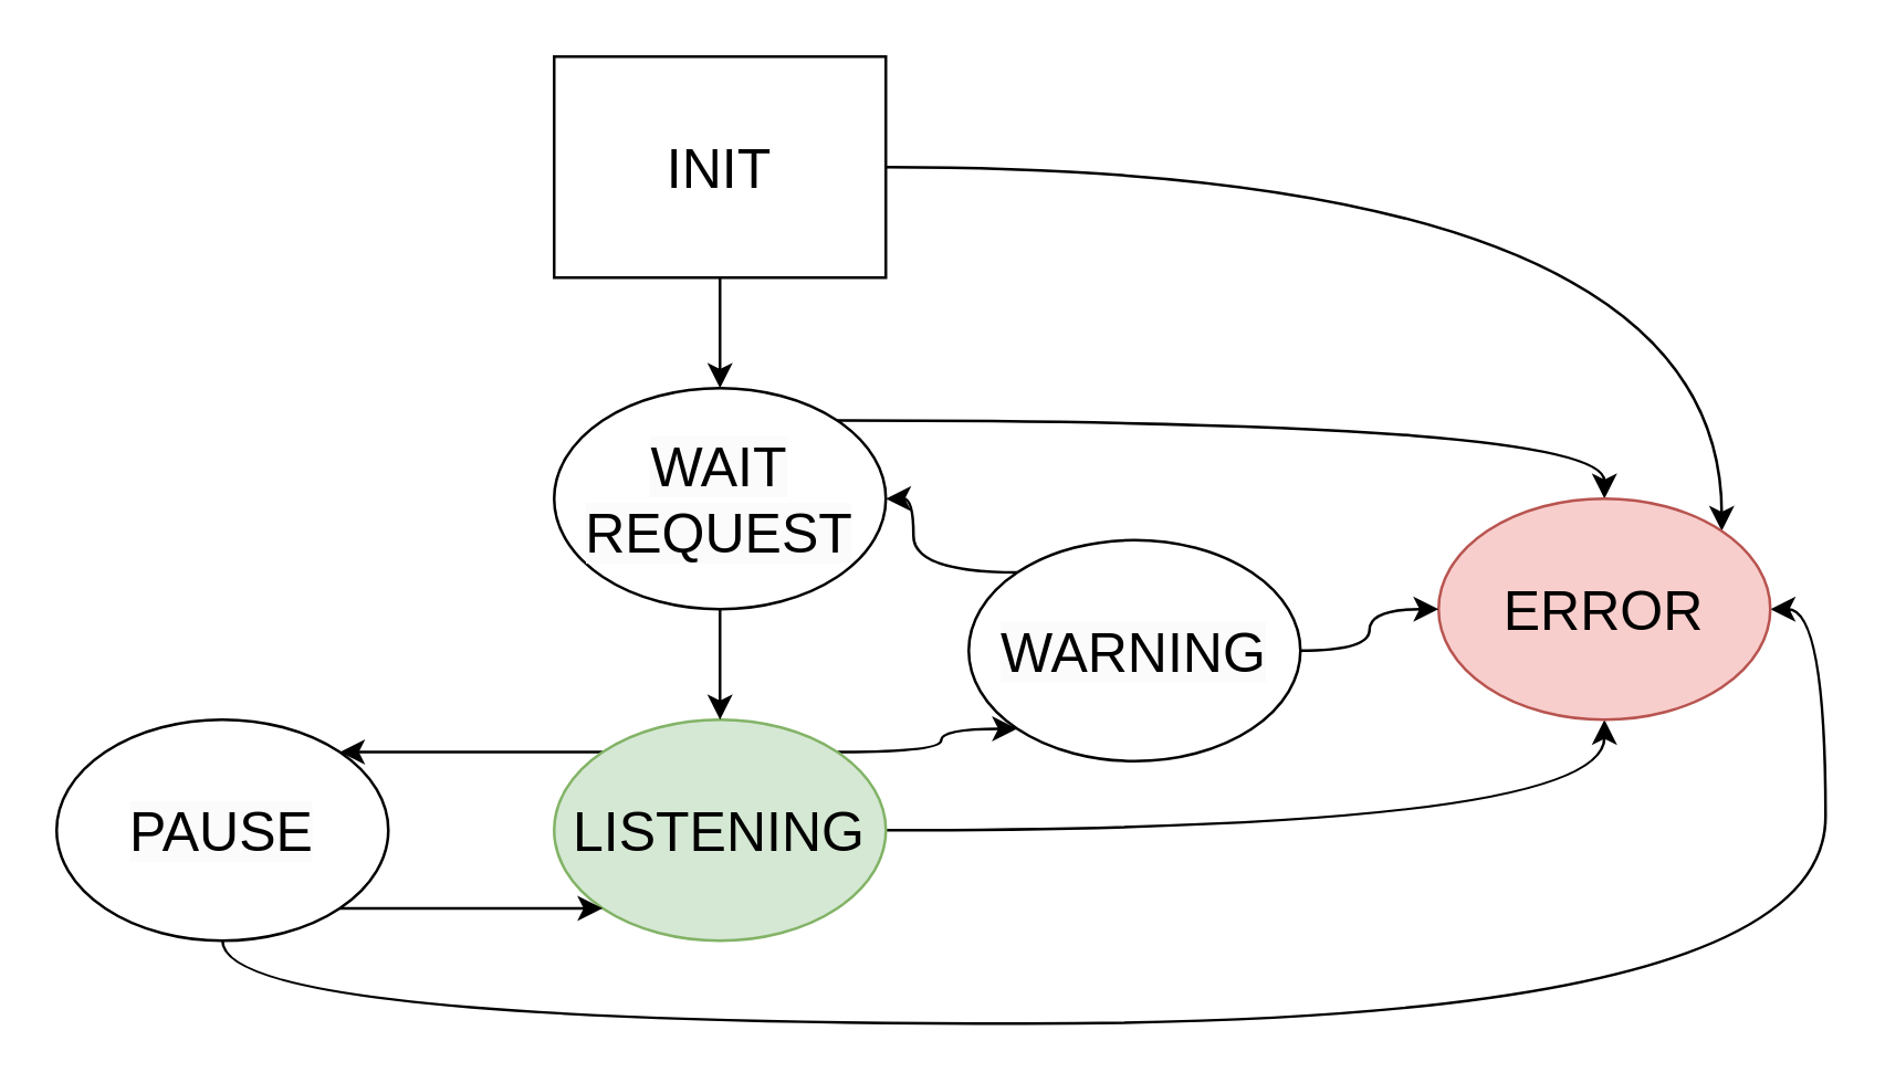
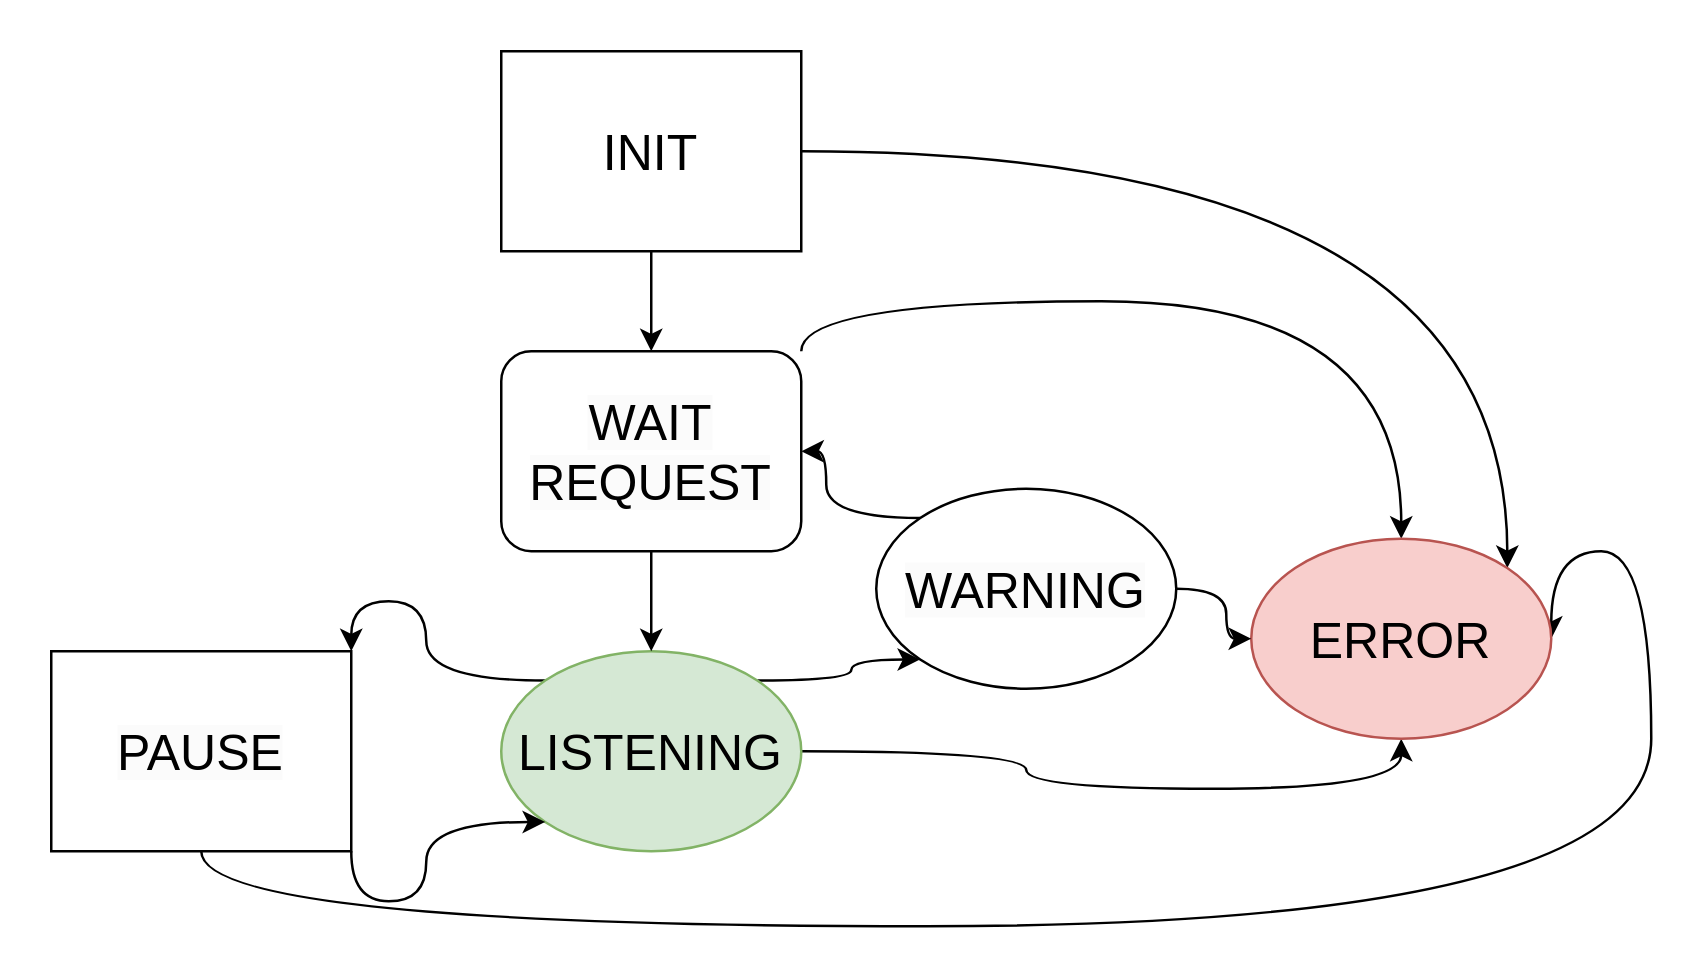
  <mxCell id="0" />
  <mxCell id="1" parent="0" />
  <mxCell id="2" style="edgeStyle=orthogonalEdgeStyle;shape=connector;curved=1;rounded=0;orthogonalLoop=1;jettySize=auto;html=1;entryX=0.5;entryY=1;entryDx=0;entryDy=0;strokeColor=default;align=center;verticalAlign=middle;fontFamily=Helvetica;fontSize=11;fontColor=default;labelBackgroundColor=default;endArrow=classic;" edge="1" parent="1" source="5" target="15"><mxGeometry relative="1" as="geometry" /></mxCell>
  <mxCell id="3" style="edgeStyle=orthogonalEdgeStyle;shape=connector;curved=1;rounded=0;orthogonalLoop=1;jettySize=auto;html=1;exitX=0;exitY=0;exitDx=0;exitDy=0;entryX=1;entryY=0;entryDx=0;entryDy=0;strokeColor=default;align=center;verticalAlign=middle;fontFamily=Helvetica;fontSize=11;fontColor=default;labelBackgroundColor=default;endArrow=classic;" edge="1" parent="1" source="5" target="8"><mxGeometry relative="1" as="geometry" /></mxCell>
  <mxCell id="4" style="edgeStyle=orthogonalEdgeStyle;shape=connector;curved=1;rounded=0;orthogonalLoop=1;jettySize=auto;html=1;exitX=1;exitY=0;exitDx=0;exitDy=0;entryX=0;entryY=1;entryDx=0;entryDy=0;strokeColor=default;align=center;verticalAlign=middle;fontFamily=Helvetica;fontSize=11;fontColor=default;labelBackgroundColor=default;endArrow=classic;" edge="1" parent="1" source="5" target="18"><mxGeometry relative="1" as="geometry" /></mxCell>
  <mxCell id="5" value="&lt;span style=&quot;color: rgb(0, 0, 0); font-family: Helvetica; font-size: 20px; font-style: normal; font-variant-ligatures: normal; font-variant-caps: normal; font-weight: 400; letter-spacing: normal; orphans: 2; text-align: center; text-indent: 0px; text-transform: none; widows: 2; word-spacing: 0px; -webkit-text-stroke-width: 0px; white-space: normal; text-decoration-thickness: initial; text-decoration-style: initial; text-decoration-color: initial; float: none; display: inline !important; background-color: rgb(213, 232, 212);&quot;&gt;LISTENING&lt;/span&gt;" style="ellipse;whiteSpace=wrap;html=1;fillColor=#d5e8d4;strokeColor=#82b366;" vertex="1" parent="1"><mxGeometry x="200" y="260" width="120" height="80" as="geometry" /></mxCell>
  <mxCell id="6" style="edgeStyle=orthogonalEdgeStyle;shape=connector;curved=1;rounded=0;orthogonalLoop=1;jettySize=auto;html=1;entryX=1;entryY=0.5;entryDx=0;entryDy=0;strokeColor=default;align=center;verticalAlign=middle;fontFamily=Helvetica;fontSize=11;fontColor=default;labelBackgroundColor=default;endArrow=classic;" edge="1" parent="1" source="8" target="15"><mxGeometry relative="1" as="geometry"><Array as="points"><mxPoint x="80" y="370" /><mxPoint x="660" y="370" /><mxPoint x="660" y="220" /></Array></mxGeometry></mxCell>
  <mxCell id="7" style="edgeStyle=orthogonalEdgeStyle;shape=connector;curved=1;rounded=0;orthogonalLoop=1;jettySize=auto;html=1;exitX=1;exitY=1;exitDx=0;exitDy=0;entryX=0;entryY=1;entryDx=0;entryDy=0;strokeColor=default;align=center;verticalAlign=middle;fontFamily=Helvetica;fontSize=11;fontColor=default;labelBackgroundColor=default;endArrow=classic;" edge="1" parent="1" source="8" target="5"><mxGeometry relative="1" as="geometry" /></mxCell>
- <mxCell id="8" value="&lt;span style=&quot;color: rgb(0, 0, 0); font-family: Helvetica; font-size: 20px; font-style: normal; font-variant-ligatures: normal; font-variant-caps: normal; font-weight: 400; letter-spacing: normal; orphans: 2; text-align: center; text-indent: 0px; text-transform: none; widows: 2; word-spacing: 0px; -webkit-text-stroke-width: 0px; white-space: normal; background-color: rgb(251, 251, 251); text-decoration-thickness: initial; text-decoration-style: initial; text-decoration-color: initial; display: inline !important; float: none;&quot;&gt;PAUSE&lt;/span&gt;" style="ellipse;whiteSpace=wrap;html=1;" vertex="1" parent="1"><mxGeometry x="20" y="260" width="120" height="80" as="geometry" /></mxCell>
+ <mxCell id="8" value="&lt;span style=&quot;color: rgb(0, 0, 0); font-family: Helvetica; font-size: 20px; font-style: normal; font-variant-ligatures: normal; font-variant-caps: normal; font-weight: 400; letter-spacing: normal; orphans: 2; text-align: center; text-indent: 0px; text-transform: none; widows: 2; word-spacing: 0px; -webkit-text-stroke-width: 0px; white-space: normal; background-color: rgb(251, 251, 251); text-decoration-thickness: initial; text-decoration-style: initial; text-decoration-color: initial; display: inline !important; float: none;&quot;&gt;PAUSE&lt;/span&gt;" style="whiteSpace=wrap;html=1;rounded=0;" vertex="1" parent="1"><mxGeometry x="20" y="260" width="120" height="80" as="geometry" /></mxCell>
  <mxCell id="9" style="edgeStyle=orthogonalEdgeStyle;shape=connector;curved=1;rounded=0;orthogonalLoop=1;jettySize=auto;html=1;exitX=1;exitY=0;exitDx=0;exitDy=0;entryX=0.5;entryY=0;entryDx=0;entryDy=0;strokeColor=default;align=center;verticalAlign=middle;fontFamily=Helvetica;fontSize=11;fontColor=default;labelBackgroundColor=default;endArrow=classic;" edge="1" parent="1" source="11" target="15"><mxGeometry relative="1" as="geometry" /></mxCell>
  <mxCell id="10" style="edgeStyle=orthogonalEdgeStyle;shape=connector;curved=1;rounded=0;orthogonalLoop=1;jettySize=auto;html=1;exitX=0.5;exitY=1;exitDx=0;exitDy=0;strokeColor=default;align=center;verticalAlign=middle;fontFamily=Helvetica;fontSize=11;fontColor=default;labelBackgroundColor=default;endArrow=classic;" edge="1" parent="1" source="11" target="5"><mxGeometry relative="1" as="geometry" /></mxCell>
- <mxCell id="11" value="&lt;span style=&quot;color: rgb(0, 0, 0); font-family: Helvetica; font-size: 20px; font-style: normal; font-variant-ligatures: normal; font-variant-caps: normal; font-weight: 400; letter-spacing: normal; orphans: 2; text-align: center; text-indent: 0px; text-transform: none; widows: 2; word-spacing: 0px; -webkit-text-stroke-width: 0px; white-space: normal; background-color: rgb(251, 251, 251); text-decoration-thickness: initial; text-decoration-style: initial; text-decoration-color: initial; display: inline !important; float: none;&quot;&gt;WAIT REQUEST&lt;/span&gt;" style="ellipse;whiteSpace=wrap;html=1;" vertex="1" parent="1"><mxGeometry x="200" y="140" width="120" height="80" as="geometry" /></mxCell>
+ <mxCell id="11" value="&lt;span style=&quot;color: rgb(0, 0, 0); font-family: Helvetica; font-size: 20px; font-style: normal; font-variant-ligatures: normal; font-variant-caps: normal; font-weight: 400; letter-spacing: normal; orphans: 2; text-align: center; text-indent: 0px; text-transform: none; widows: 2; word-spacing: 0px; -webkit-text-stroke-width: 0px; white-space: normal; background-color: rgb(251, 251, 251); text-decoration-thickness: initial; text-decoration-style: initial; text-decoration-color: initial; display: inline !important; float: none;&quot;&gt;WAIT REQUEST&lt;/span&gt;" style="whiteSpace=wrap;html=1;rounded=1;" vertex="1" parent="1"><mxGeometry x="200" y="140" width="120" height="80" as="geometry" /></mxCell>
  <mxCell id="12" style="edgeStyle=orthogonalEdgeStyle;shape=connector;curved=1;rounded=0;orthogonalLoop=1;jettySize=auto;html=1;entryX=1;entryY=0;entryDx=0;entryDy=0;strokeColor=default;align=center;verticalAlign=middle;fontFamily=Helvetica;fontSize=11;fontColor=default;labelBackgroundColor=default;endArrow=classic;" edge="1" parent="1" source="14" target="15"><mxGeometry relative="1" as="geometry" /></mxCell>
  <mxCell id="13" style="edgeStyle=orthogonalEdgeStyle;shape=connector;curved=1;rounded=0;orthogonalLoop=1;jettySize=auto;html=1;exitX=0.5;exitY=1;exitDx=0;exitDy=0;entryX=0.5;entryY=0;entryDx=0;entryDy=0;strokeColor=default;align=center;verticalAlign=middle;fontFamily=Helvetica;fontSize=11;fontColor=default;labelBackgroundColor=default;endArrow=classic;" edge="1" parent="1" source="14" target="11"><mxGeometry relative="1" as="geometry" /></mxCell>
  <mxCell id="14" value="&lt;font style=&quot;font-size: 20px;&quot;&gt;INIT&lt;/font&gt;" style="whiteSpace=wrap;html=1;rounded=0;" vertex="1" parent="1"><mxGeometry x="200" y="20" width="120" height="80" as="geometry" /></mxCell>
- <mxCell id="15" value="&lt;font style=&quot;font-size: 20px;&quot;&gt;ERROR&lt;/font&gt;" style="ellipse;whiteSpace=wrap;html=1;fillColor=#f8cecc;strokeColor=#b85450;" vertex="1" parent="1"><mxGeometry x="520" y="180" width="120" height="80" as="geometry" /></mxCell>
+ <mxCell id="15" value="&lt;font style=&quot;font-size: 20px;&quot;&gt;ERROR&lt;/font&gt;" style="ellipse;whiteSpace=wrap;html=1;fillColor=#f8cecc;strokeColor=#b85450;" vertex="1" parent="1"><mxGeometry x="500" y="215" width="120" height="80" as="geometry" /></mxCell>
  <mxCell id="16" style="edgeStyle=orthogonalEdgeStyle;rounded=0;orthogonalLoop=1;jettySize=auto;html=1;entryX=0;entryY=0.5;entryDx=0;entryDy=0;curved=1;" edge="1" parent="1" source="18" target="15"><mxGeometry relative="1" as="geometry" /></mxCell>
  <mxCell id="17" style="edgeStyle=orthogonalEdgeStyle;shape=connector;curved=1;rounded=0;orthogonalLoop=1;jettySize=auto;html=1;exitX=0;exitY=0;exitDx=0;exitDy=0;strokeColor=default;align=center;verticalAlign=middle;fontFamily=Helvetica;fontSize=11;fontColor=default;labelBackgroundColor=default;endArrow=classic;" edge="1" parent="1" source="18" target="11"><mxGeometry relative="1" as="geometry" /></mxCell>
  <mxCell id="18" value="&lt;span style=&quot;color: rgb(0, 0, 0); font-family: Helvetica; font-size: 20px; font-style: normal; font-variant-ligatures: normal; font-variant-caps: normal; font-weight: 400; letter-spacing: normal; orphans: 2; text-align: center; text-indent: 0px; text-transform: none; widows: 2; word-spacing: 0px; -webkit-text-stroke-width: 0px; white-space: normal; background-color: rgb(251, 251, 251); text-decoration-thickness: initial; text-decoration-style: initial; text-decoration-color: initial; display: inline !important; float: none;&quot;&gt;WARNING&lt;/span&gt;" style="ellipse;whiteSpace=wrap;html=1;" vertex="1" parent="1"><mxGeometry x="350" y="195" width="120" height="80" as="geometry" /></mxCell>
